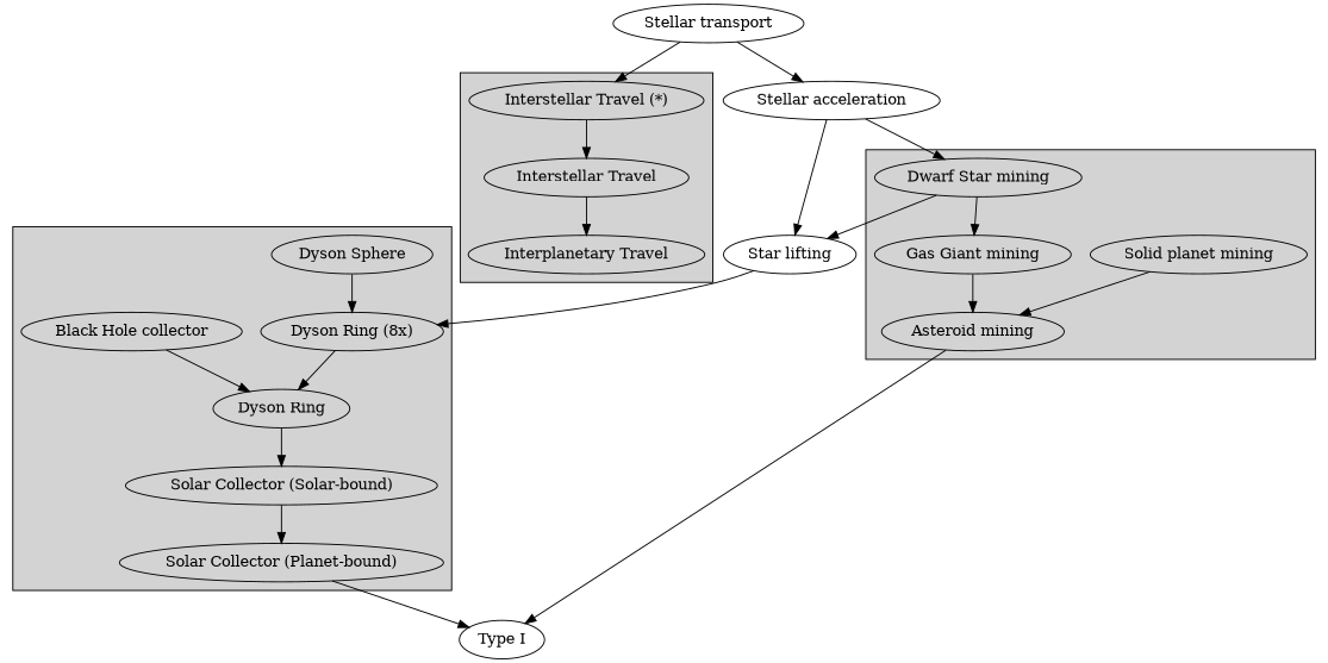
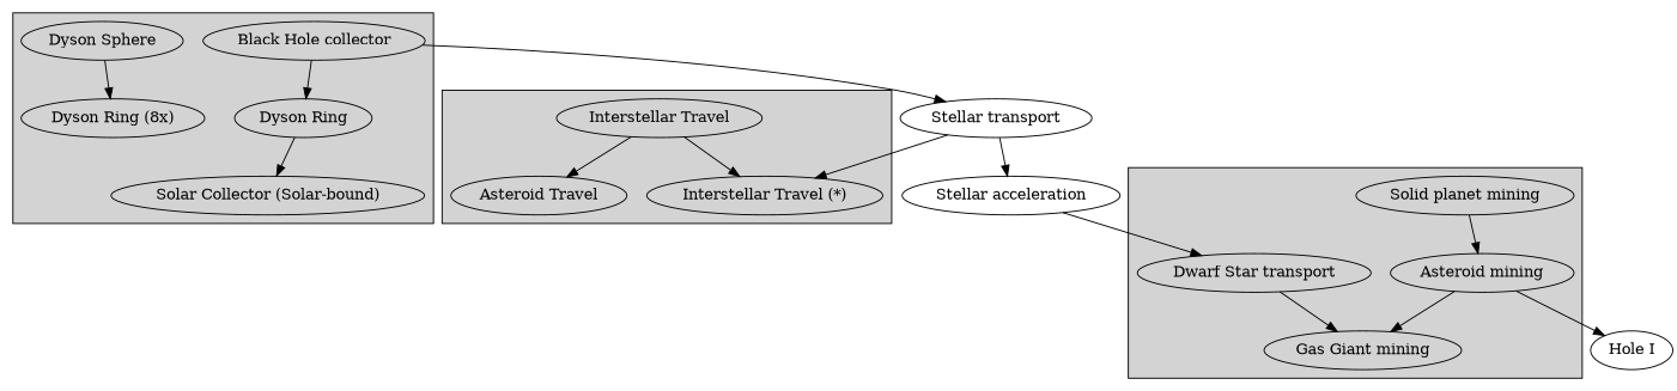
  digraph {
    "Solar Collector (Solar-bound)"
-   "Solar Collector (Planet-bound)"
    "Dyson Ring"
    "Dyson Ring (8x)"
    "Dyson Sphere"
    "Black Hole collector"
    "Interstellar Travel"
-   "Interplanetary Travel"
+   "Interplanetary Travel" [label="Asteroid Travel"]
    "Interstellar Travel (*)"
    "Solid planet mining"
    "Asteroid mining"
    "Gas Giant mining"
-   "Dwarf Star mining"
-   "Type I"
+   "Dwarf Star mining" [label="Dwarf Star transport"]
+   "Type I" [label="Hole I"]
    "Stellar transport"
-   "Star lifting"
    "Stellar acceleration"
    subgraph cluster_1 {
      rank=same
      style=filled
      "Solar Collector (Solar-bound)"
-     "Solar Collector (Planet-bound)"
      "Dyson Ring"
      "Dyson Ring (8x)"
      "Dyson Sphere"
      "Black Hole collector"
    }
    subgraph cluster_2 {
      rank=same
      style=filled
      "Interstellar Travel"
      "Interplanetary Travel"
      "Interstellar Travel (*)"
    }
    subgraph cluster_3 {
      rank=same
      style=filled
      "Solid planet mining"
      "Asteroid mining"
      "Gas Giant mining"
      "Dwarf Star mining"
    }
-   "Solar Collector (Solar-bound)" -> "Solar Collector (Planet-bound)"
-   "Solar Collector (Planet-bound)" -> "Type I"
    "Dyson Ring" -> "Solar Collector (Solar-bound)"
-   "Dyson Ring (8x)" -> "Dyson Ring"
    "Dyson Sphere" -> "Dyson Ring (8x)"
    "Black Hole collector" -> "Dyson Ring"
+   "Black Hole collector" -> "Stellar transport"
    "Interstellar Travel" -> "Interplanetary Travel"
-   "Interstellar Travel (*)" -> "Interstellar Travel"
+   "Interstellar Travel" -> "Interstellar Travel (*)"
    "Solid planet mining" -> "Asteroid mining"
    "Asteroid mining" -> "Type I"
-   "Gas Giant mining" -> "Asteroid mining"
+   "Asteroid mining" -> "Gas Giant mining"
    "Dwarf Star mining" -> "Gas Giant mining"
-   "Dwarf Star mining" -> "Star lifting"
    "Stellar transport" -> "Interstellar Travel (*)"
    "Stellar transport" -> "Stellar acceleration"
-   "Star lifting" -> "Dyson Ring (8x)"
    "Stellar acceleration" -> "Dwarf Star mining"
-   "Stellar acceleration" -> "Star lifting"
  }
